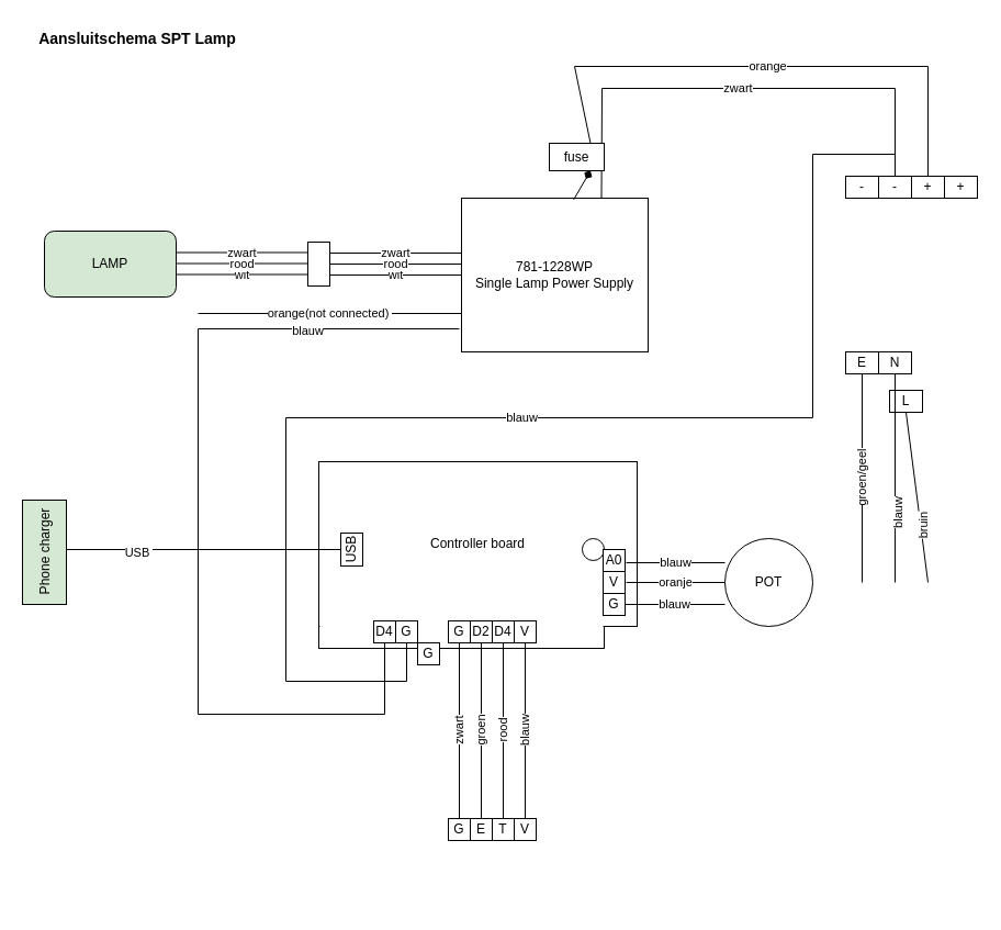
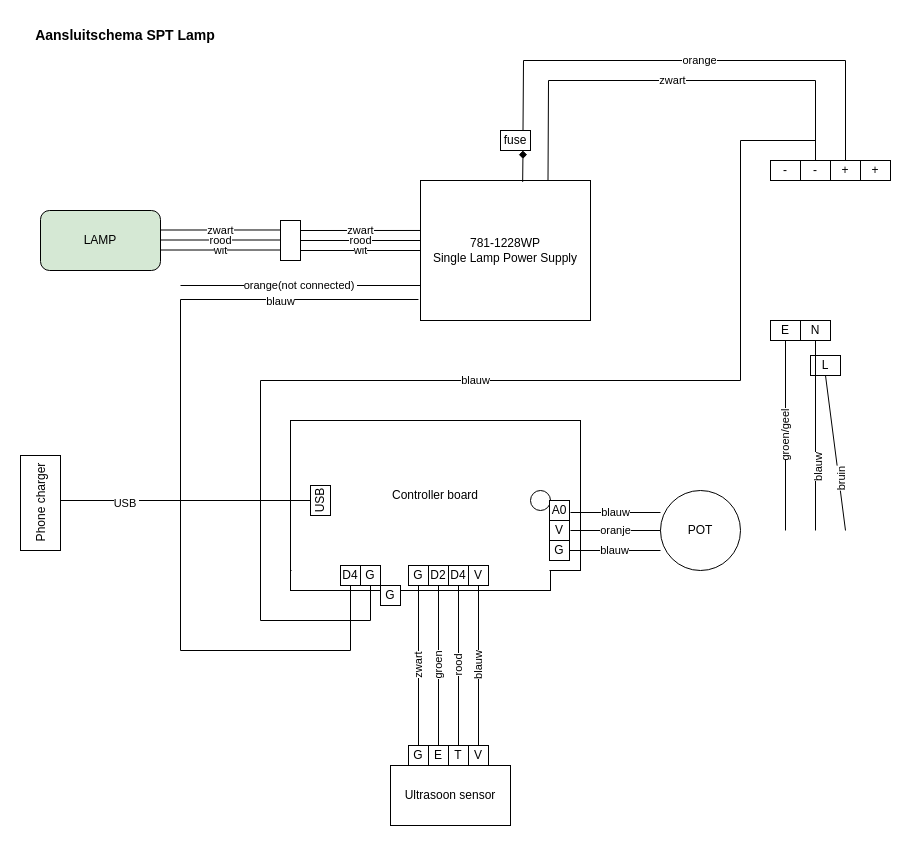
  <mxCell id="0" />
  <mxCell id="1" parent="0" />
  <mxCell id="2" value="E" style="rounded=0;whiteSpace=wrap;html=1;container=0;" parent="1" vertex="1"><mxGeometry x="770" y="320" width="30" height="20" as="geometry" /></mxCell>
  <mxCell id="3" value="N" style="rounded=0;whiteSpace=wrap;html=1;container=0;" parent="1" vertex="1"><mxGeometry x="800" y="320" width="30" height="20" as="geometry" /></mxCell>
  <mxCell id="4" value="L" style="rounded=0;whiteSpace=wrap;html=1;container=0;" parent="1" vertex="1"><mxGeometry x="810" y="355" width="30" height="20" as="geometry" /></mxCell>
  <mxCell id="5" value="-" style="rounded=0;whiteSpace=wrap;html=1;container=0;" parent="1" vertex="1"><mxGeometry x="770" y="160" width="30" height="20" as="geometry" /></mxCell>
  <mxCell id="6" value="-" style="rounded=0;whiteSpace=wrap;html=1;container=0;" parent="1" vertex="1"><mxGeometry x="800" y="160" width="30" height="20" as="geometry" /></mxCell>
  <mxCell id="7" value="+" style="rounded=0;whiteSpace=wrap;html=1;container=0;" parent="1" vertex="1"><mxGeometry x="830" y="160" width="30" height="20" as="geometry" /></mxCell>
  <mxCell id="8" value="+" style="rounded=0;whiteSpace=wrap;html=1;container=0;" parent="1" vertex="1"><mxGeometry x="860" y="160" width="30" height="20" as="geometry" /></mxCell>
  <mxCell id="9" value="781-1228WP&lt;br&gt;Single Lamp Power Supply" style="rounded=0;whiteSpace=wrap;html=1;container=0;" parent="1" vertex="1"><mxGeometry x="420" y="180" width="170" height="140" as="geometry" /></mxCell>
  <mxCell id="10" value="" style="endArrow=none;html=1;rounded=0;entryX=0.5;entryY=1;entryDx=0;entryDy=0;" parent="1" target="4" edge="1"><mxGeometry width="50" height="50" relative="1" as="geometry"><mxPoint x="845" y="530" as="sourcePoint" /><mxPoint x="690" y="160" as="targetPoint" /></mxGeometry></mxCell>
  <mxCell id="11" value="bruin" style="edgeLabel;html=1;align=center;verticalAlign=middle;resizable=0;points=[];horizontal=0;" parent="10" vertex="1" connectable="0"><mxGeometry x="-0.346" y="-2" relative="1" as="geometry"><mxPoint as="offset" /></mxGeometry></mxCell>
  <mxCell id="12" value="groen/geel" style="endArrow=none;html=1;rounded=0;entryX=0.5;entryY=1;entryDx=0;entryDy=0;textDirection=rtl;horizontal=0;" parent="1" target="2" edge="1"><mxGeometry width="50" height="50" relative="1" as="geometry"><mxPoint x="785" y="530" as="sourcePoint" /><mxPoint x="855" y="350" as="targetPoint" /></mxGeometry></mxCell>
  <mxCell id="13" value="" style="endArrow=none;html=1;rounded=0;entryX=0.5;entryY=1;entryDx=0;entryDy=0;" parent="1" target="3" edge="1"><mxGeometry x="0.667" y="55" width="50" height="50" relative="1" as="geometry"><mxPoint x="815" y="530" as="sourcePoint" /><mxPoint x="865" y="360" as="targetPoint" /><mxPoint y="1" as="offset" /></mxGeometry></mxCell>
  <mxCell id="14" value="blauw" style="edgeLabel;html=1;align=center;verticalAlign=middle;resizable=0;points=[];horizontal=0;" parent="13" vertex="1" connectable="0"><mxGeometry x="-0.346" y="-2" relative="1" as="geometry"><mxPoint as="offset" /></mxGeometry></mxCell>
  <mxCell id="15" value="zwart" style="endArrow=none;html=1;rounded=0;entryX=0.5;entryY=0;entryDx=0;entryDy=0;exitX=0.75;exitY=0;exitDx=0;exitDy=0;startArrow=none;" parent="1" source="9" target="6" edge="1"><mxGeometry width="50" height="50" relative="1" as="geometry"><mxPoint x="560" y="80" as="sourcePoint" /><mxPoint x="690" y="160" as="targetPoint" /><Array as="points"><mxPoint x="548" y="80" /><mxPoint x="815" y="80" /></Array></mxGeometry></mxCell>
  <mxCell id="16" value="orange" style="endArrow=none;html=1;rounded=0;entryX=0.5;entryY=0;entryDx=0;entryDy=0;exitX=0.75;exitY=0;exitDx=0;exitDy=0;" parent="1" source="17" target="7" edge="1"><mxGeometry width="50" height="50" relative="1" as="geometry"><mxPoint x="640" y="210" as="sourcePoint" /><mxPoint x="690" y="160" as="targetPoint" /><Array as="points"><mxPoint x="523" y="60" /><mxPoint x="845" y="60" /></Array></mxGeometry></mxCell>
- <mxCell id="17" value="fuse" style="rounded=0;whiteSpace=wrap;html=1;container=0;" parent="1" vertex="1"><mxGeometry x="500" y="130" width="50" height="25" as="geometry" /></mxCell>
+ <mxCell id="17" value="fuse" style="rounded=0;whiteSpace=wrap;html=1;container=0;" parent="1" vertex="1"><mxGeometry x="500" y="130" width="30" height="20" as="geometry" /></mxCell>
  <mxCell id="18" value="" style="endArrow=diamond;html=1;rounded=0;entryX=0.75;entryY=1;entryDx=0;entryDy=0;exitX=0.601;exitY=0.01;exitDx=0;exitDy=0;exitPerimeter=0;" parent="1" source="9" target="17" edge="1"><mxGeometry width="50" height="50" relative="1" as="geometry"><mxPoint x="640" y="210" as="sourcePoint" /><mxPoint x="690" y="160" as="targetPoint" /></mxGeometry></mxCell>
  <mxCell id="19" value="LAMP" style="rounded=1;whiteSpace=wrap;html=1;fillColor=#d5e8d4;" parent="1" vertex="1"><mxGeometry x="40" y="210" width="120" height="60" as="geometry" /></mxCell>
  <mxCell id="20" value="&amp;nbsp;" style="rounded=0;whiteSpace=wrap;html=1;container=0;" parent="1" vertex="1"><mxGeometry x="280" y="220" width="20" height="40" as="geometry" /></mxCell>
  <mxCell id="21" value="zwart" style="endArrow=none;html=1;rounded=0;exitX=1;exitY=0.25;exitDx=0;exitDy=0;entryX=0;entryY=0.357;entryDx=0;entryDy=0;entryPerimeter=0;" parent="1" source="20" target="9" edge="1"><mxGeometry width="50" height="50" relative="1" as="geometry"><mxPoint x="640" y="270" as="sourcePoint" /><mxPoint x="690" y="220" as="targetPoint" /></mxGeometry></mxCell>
  <mxCell id="22" value="wit" style="endArrow=none;html=1;rounded=0;exitX=1;exitY=0.75;exitDx=0;exitDy=0;entryX=0;entryY=0.5;entryDx=0;entryDy=0;" parent="1" source="20" target="9" edge="1"><mxGeometry width="50" height="50" relative="1" as="geometry"><mxPoint x="640" y="270" as="sourcePoint" /><mxPoint x="690" y="220" as="targetPoint" /></mxGeometry></mxCell>
  <mxCell id="23" value="rood" style="endArrow=none;html=1;rounded=0;exitX=1;exitY=0.5;exitDx=0;exitDy=0;" parent="1" source="20" edge="1"><mxGeometry width="50" height="50" relative="1" as="geometry"><mxPoint x="640" y="270" as="sourcePoint" /><mxPoint x="420" y="240" as="targetPoint" /></mxGeometry></mxCell>
  <mxCell id="24" value="zwart" style="endArrow=none;html=1;rounded=0;exitX=1;exitY=0.25;exitDx=0;exitDy=0;entryX=0;entryY=0.357;entryDx=0;entryDy=0;entryPerimeter=0;" parent="1" edge="1"><mxGeometry width="50" height="50" relative="1" as="geometry"><mxPoint x="160" y="229.51" as="sourcePoint" /><mxPoint x="280" y="229.49" as="targetPoint" /></mxGeometry></mxCell>
  <mxCell id="25" value="wit" style="endArrow=none;html=1;rounded=0;exitX=1;exitY=0.75;exitDx=0;exitDy=0;entryX=0;entryY=0.5;entryDx=0;entryDy=0;" parent="1" edge="1"><mxGeometry width="50" height="50" relative="1" as="geometry"><mxPoint x="160" y="249.51" as="sourcePoint" /><mxPoint x="280" y="249.51" as="targetPoint" /></mxGeometry></mxCell>
  <mxCell id="26" value="rood" style="endArrow=none;html=1;rounded=0;exitX=1;exitY=0.5;exitDx=0;exitDy=0;" parent="1" edge="1"><mxGeometry width="50" height="50" relative="1" as="geometry"><mxPoint x="160" y="239.51" as="sourcePoint" /><mxPoint x="280" y="239.51" as="targetPoint" /></mxGeometry></mxCell>
  <mxCell id="27" value="Controller board" style="rounded=0;whiteSpace=wrap;html=1;" parent="1" vertex="1"><mxGeometry x="290" y="420" width="290" height="150" as="geometry" /></mxCell>
  <mxCell id="28" value="" style="rounded=0;whiteSpace=wrap;html=1;" parent="1" vertex="1"><mxGeometry x="290" y="570" width="260" height="20" as="geometry" /></mxCell>
  <mxCell id="29" value="" style="rounded=0;whiteSpace=wrap;html=1;strokeColor=none;" parent="1" vertex="1"><mxGeometry x="291" y="561" width="258" height="20" as="geometry" /></mxCell>
  <mxCell id="30" value="" style="ellipse;whiteSpace=wrap;html=1;aspect=fixed;" parent="1" vertex="1"><mxGeometry x="530" y="490" width="20" height="20" as="geometry" /></mxCell>
+ <mxCell id="31" value="Ultrasoon sensor" style="rounded=0;whiteSpace=wrap;html=1;" parent="1" vertex="1"><mxGeometry x="390" y="765" width="120" height="60" as="geometry" /></mxCell>
  <mxCell id="32" value="G" style="rounded=0;whiteSpace=wrap;html=1;container=0;" parent="1" vertex="1"><mxGeometry x="408" y="565" width="20" height="20" as="geometry" /></mxCell>
  <mxCell id="33" value="D2" style="rounded=0;whiteSpace=wrap;html=1;container=0;" parent="1" vertex="1"><mxGeometry x="428" y="565" width="20" height="20" as="geometry" /></mxCell>
  <mxCell id="34" value="D4" style="rounded=0;whiteSpace=wrap;html=1;container=0;" parent="1" vertex="1"><mxGeometry x="448" y="565" width="20" height="20" as="geometry" /></mxCell>
  <mxCell id="35" value="V" style="rounded=0;whiteSpace=wrap;html=1;container=0;" parent="1" vertex="1"><mxGeometry x="468" y="565" width="20" height="20" as="geometry" /></mxCell>
  <mxCell id="36" value="G" style="rounded=0;whiteSpace=wrap;html=1;container=0;" parent="1" vertex="1"><mxGeometry x="408" y="745" width="20" height="20" as="geometry" /></mxCell>
  <mxCell id="37" value="E" style="rounded=0;whiteSpace=wrap;html=1;container=0;" parent="1" vertex="1"><mxGeometry x="428" y="745" width="20" height="20" as="geometry" /></mxCell>
  <mxCell id="38" value="T" style="rounded=0;whiteSpace=wrap;html=1;container=0;" parent="1" vertex="1"><mxGeometry x="448" y="745" width="20" height="20" as="geometry" /></mxCell>
  <mxCell id="39" value="V" style="rounded=0;whiteSpace=wrap;html=1;container=0;" parent="1" vertex="1"><mxGeometry x="468" y="745" width="20" height="20" as="geometry" /></mxCell>
  <mxCell id="40" value="zwart" style="endArrow=none;html=1;rounded=0;exitX=0.5;exitY=1;exitDx=0;exitDy=0;entryX=0.5;entryY=0;entryDx=0;entryDy=0;horizontal=0;" parent="1" source="32" target="36" edge="1"><mxGeometry width="50" height="50" relative="1" as="geometry"><mxPoint x="438" y="585" as="sourcePoint" /><mxPoint x="488" y="535" as="targetPoint" /></mxGeometry></mxCell>
  <mxCell id="41" value="groen" style="endArrow=none;html=1;rounded=0;exitX=0.5;exitY=1;exitDx=0;exitDy=0;entryX=0.5;entryY=0;entryDx=0;entryDy=0;horizontal=0;" parent="1" source="33" target="37" edge="1"><mxGeometry width="50" height="50" relative="1" as="geometry"><mxPoint x="438" y="595" as="sourcePoint" /><mxPoint x="438" y="745" as="targetPoint" /></mxGeometry></mxCell>
  <mxCell id="42" value="rood" style="endArrow=none;html=1;rounded=0;exitX=0.5;exitY=1;exitDx=0;exitDy=0;entryX=0.5;entryY=0;entryDx=0;entryDy=0;horizontal=0;" parent="1" source="34" target="38" edge="1"><mxGeometry width="50" height="50" relative="1" as="geometry"><mxPoint x="458" y="605" as="sourcePoint" /><mxPoint x="458" y="765" as="targetPoint" /></mxGeometry></mxCell>
  <mxCell id="43" value="blauw" style="endArrow=none;html=1;rounded=0;exitX=0.5;exitY=1;exitDx=0;exitDy=0;entryX=0.5;entryY=0;entryDx=0;entryDy=0;horizontal=0;" parent="1" source="35" target="39" edge="1"><mxGeometry width="50" height="50" relative="1" as="geometry"><mxPoint x="478" y="615" as="sourcePoint" /><mxPoint x="478" y="775" as="targetPoint" /></mxGeometry></mxCell>
  <mxCell id="44" value="G" style="rounded=0;whiteSpace=wrap;html=1;container=0;" parent="1" vertex="1"><mxGeometry x="360" y="565" width="20" height="20" as="geometry" /></mxCell>
  <mxCell id="45" value="D4" style="rounded=0;whiteSpace=wrap;html=1;container=0;" parent="1" vertex="1"><mxGeometry x="340" y="565" width="20" height="20" as="geometry" /></mxCell>
  <mxCell id="46" value="blauw" style="endArrow=none;html=1;rounded=0;entryX=0.5;entryY=0;entryDx=0;entryDy=0;exitX=0.5;exitY=1;exitDx=0;exitDy=0;" parent="1" source="44" target="6" edge="1"><mxGeometry width="50" height="50" relative="1" as="geometry"><mxPoint x="590" y="380" as="sourcePoint" /><mxPoint x="820" y="160" as="targetPoint" /><Array as="points"><mxPoint x="370" y="620" /><mxPoint x="260" y="620" /><mxPoint x="260" y="380" /><mxPoint x="740" y="380" /><mxPoint x="740" y="140" /><mxPoint x="815" y="140" /></Array></mxGeometry></mxCell>
  <mxCell id="47" value="" style="endArrow=none;html=1;rounded=0;entryX=-0.012;entryY=0.85;entryDx=0;entryDy=0;entryPerimeter=0;exitX=0.5;exitY=1;exitDx=0;exitDy=0;" parent="1" source="45" target="9" edge="1"><mxGeometry width="50" height="50" relative="1" as="geometry"><mxPoint x="740" y="450" as="sourcePoint" /><mxPoint x="790" y="400" as="targetPoint" /><Array as="points"><mxPoint x="350" y="650" /><mxPoint x="180" y="650" /><mxPoint x="180" y="299" /></Array></mxGeometry></mxCell>
  <mxCell id="48" value="blauw" style="edgeLabel;html=1;align=center;verticalAlign=middle;resizable=0;points=[];" parent="47" vertex="1" connectable="0"><mxGeometry x="0.662" y="-1" relative="1" as="geometry"><mxPoint as="offset" /></mxGeometry></mxCell>
  <mxCell id="49" value="orange(not connected)&amp;nbsp;" style="endArrow=none;html=1;rounded=0;entryX=0;entryY=0.75;entryDx=0;entryDy=0;" parent="1" target="9" edge="1"><mxGeometry width="50" height="50" relative="1" as="geometry"><mxPoint x="180" y="285" as="sourcePoint" /><mxPoint x="790" y="400" as="targetPoint" /></mxGeometry></mxCell>
  <mxCell id="50" value="" style="endArrow=none;html=1;rounded=0;exitX=0;exitY=0.5;exitDx=0;exitDy=0;" parent="1" source="52" edge="1"><mxGeometry width="50" height="50" relative="1" as="geometry"><mxPoint x="740" y="550" as="sourcePoint" /><mxPoint x="60" y="500" as="targetPoint" /></mxGeometry></mxCell>
  <mxCell id="51" value="USB&amp;nbsp;" style="edgeLabel;html=1;align=center;verticalAlign=middle;resizable=0;points=[];" parent="50" vertex="1" connectable="0"><mxGeometry x="0.481" y="2" relative="1" as="geometry"><mxPoint as="offset" /></mxGeometry></mxCell>
  <mxCell id="52" value="USB" style="rounded=0;whiteSpace=wrap;html=1;horizontal=0;" parent="1" vertex="1"><mxGeometry x="310" y="485" width="20" height="30" as="geometry" /></mxCell>
- <mxCell id="53" value="Phone charger" style="rounded=0;whiteSpace=wrap;html=1;horizontal=0;fillColor=#d5e8d4;" parent="1" vertex="1"><mxGeometry x="20" y="455" width="40" height="95" as="geometry" /></mxCell>
+ <mxCell id="53" value="Phone charger" style="rounded=0;whiteSpace=wrap;html=1;horizontal=0;" parent="1" vertex="1"><mxGeometry x="20" y="455" width="40" height="95" as="geometry" /></mxCell>
  <mxCell id="54" value="Aansluitschema SPT Lamp" style="text;html=1;strokeColor=none;fillColor=none;align=center;verticalAlign=middle;whiteSpace=wrap;rounded=0;fontStyle=1;fontSize=14;" parent="1" vertex="1"><mxGeometry x="20" y="20" width="210" height="30" as="geometry" /></mxCell>
  <mxCell id="55" value="POT" style="ellipse;whiteSpace=wrap;html=1;" vertex="1" parent="1"><mxGeometry x="660" y="490" width="80" height="80" as="geometry" /></mxCell>
  <mxCell id="56" value="V" style="rounded=0;whiteSpace=wrap;html=1;container=0;" vertex="1" parent="1"><mxGeometry x="549" y="520" width="20" height="20" as="geometry" /></mxCell>
  <mxCell id="57" value="G" style="rounded=0;whiteSpace=wrap;html=1;container=0;" vertex="1" parent="1"><mxGeometry x="380" y="585" width="20" height="20" as="geometry" /></mxCell>
  <mxCell id="58" value="G" style="rounded=0;whiteSpace=wrap;html=1;container=0;" vertex="1" parent="1"><mxGeometry x="549" y="540" width="20" height="20" as="geometry" /></mxCell>
  <mxCell id="59" value="A0" style="rounded=0;whiteSpace=wrap;html=1;container=0;" vertex="1" parent="1"><mxGeometry x="549" y="500" width="20" height="20" as="geometry" /></mxCell>
  <mxCell id="60" value="blauw" style="endArrow=none;html=1;rounded=0;" edge="1" parent="1"><mxGeometry width="50" height="50" relative="1" as="geometry"><mxPoint x="660" y="512" as="sourcePoint" /><mxPoint x="570" y="512" as="targetPoint" /></mxGeometry></mxCell>
  <mxCell id="61" value="blauw" style="endArrow=none;html=1;rounded=0;entryX=1;entryY=0.5;entryDx=0;entryDy=0;" edge="1" parent="1" target="58"><mxGeometry width="50" height="50" relative="1" as="geometry"><mxPoint x="660" y="550" as="sourcePoint" /><mxPoint x="580" y="522" as="targetPoint" /></mxGeometry></mxCell>
  <mxCell id="62" value="oranje" style="endArrow=none;html=1;rounded=0;exitX=0;exitY=0.5;exitDx=0;exitDy=0;" edge="1" parent="1" source="55"><mxGeometry width="50" height="50" relative="1" as="geometry"><mxPoint x="670" y="522" as="sourcePoint" /><mxPoint x="570" y="530" as="targetPoint" /></mxGeometry></mxCell>
